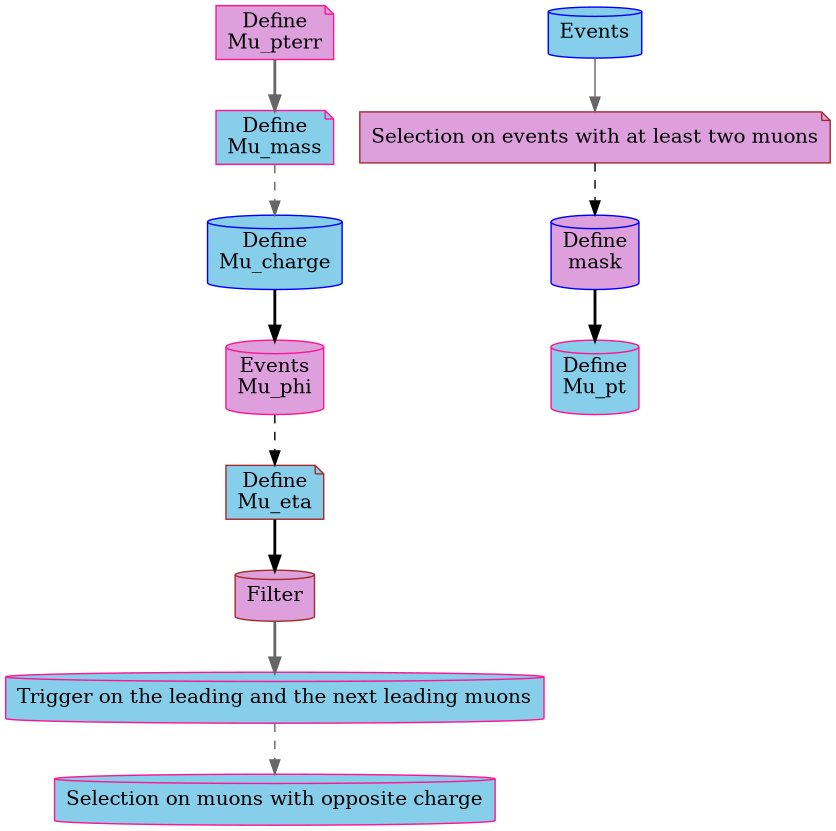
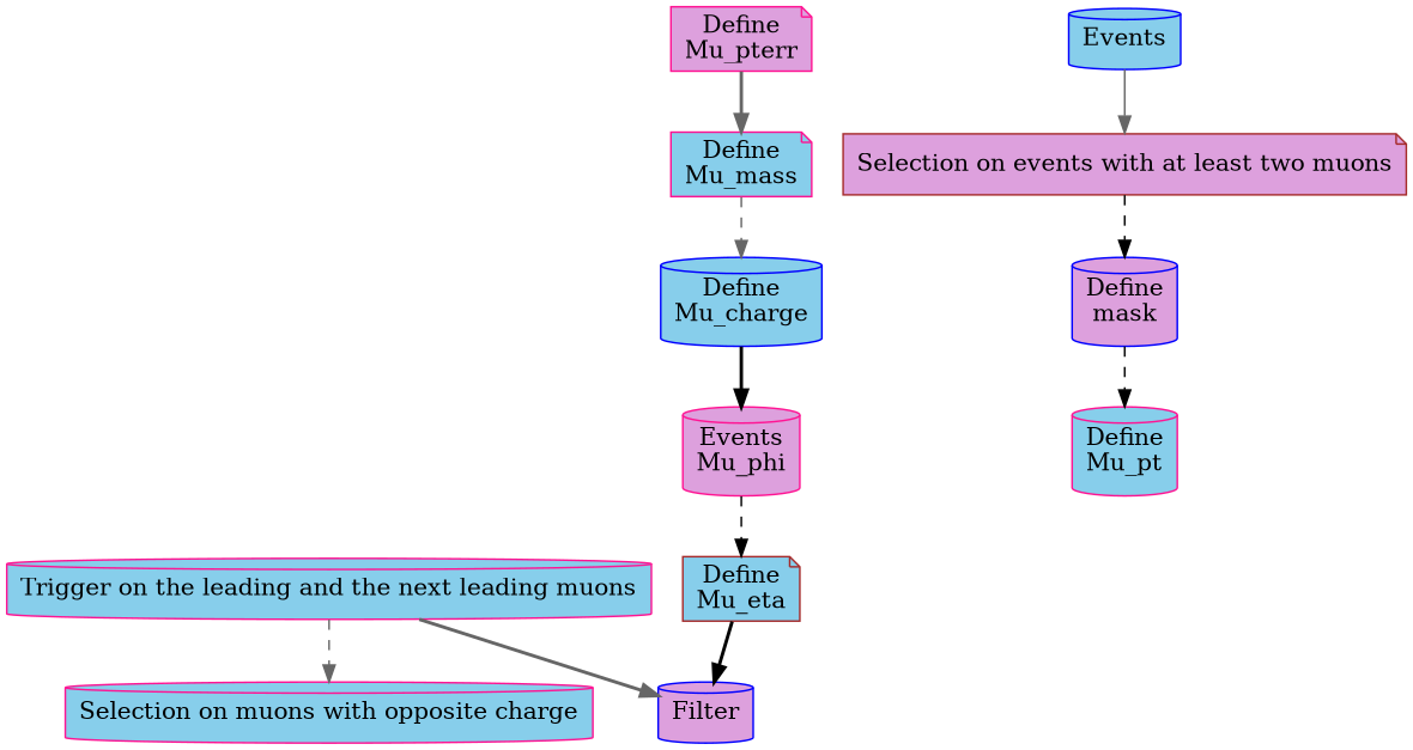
  digraph {
    node [color=deeppink fillcolor=skyblue shape=cylinder style=filled]
    edge [color=gray40 style=bold]
    n1 [label="Selection on muons with opposite charge"]
    n2 [label="Trigger on the leading and the next leading muons"]
-   n3 [color=brown fillcolor=plum label=Filter]
+   n3 [color=blue fillcolor=plum label=Filter]
    n4 [color=brown label="Define\nMu_eta" shape=note]
    n5 [fillcolor=plum label="Events\nMu_phi"]
    n6 [color=blue label="Define\nMu_charge"]
    n7 [label="Define\nMu_mass" shape=note]
    n8 [fillcolor=plum label="Define\nMu_pterr" shape=note]
    n9 [label="Define\nMu_pt"]
    n10 [color=blue fillcolor=plum label="Define\nmask"]
    n11 [color=brown fillcolor=plum label="Selection on events with at least two muons" shape=note]
    n12 [color=blue label=Events]
    n2 -> n1 [style=dashed]
-   n3 -> n2
+   n2 -> n3
    n4 -> n3 [color=black]
    n5 -> n4 [color=black style=dashed]
    n6 -> n5 [color=black]
    n7 -> n6 [style=dashed]
    n8 -> n7
-   n10 -> n9 [color=black]
+   n10 -> n9 [color=black style=dashed]
    n11 -> n10 [color=black style=dashed]
    n12 -> n11 [style=solid]
  }
